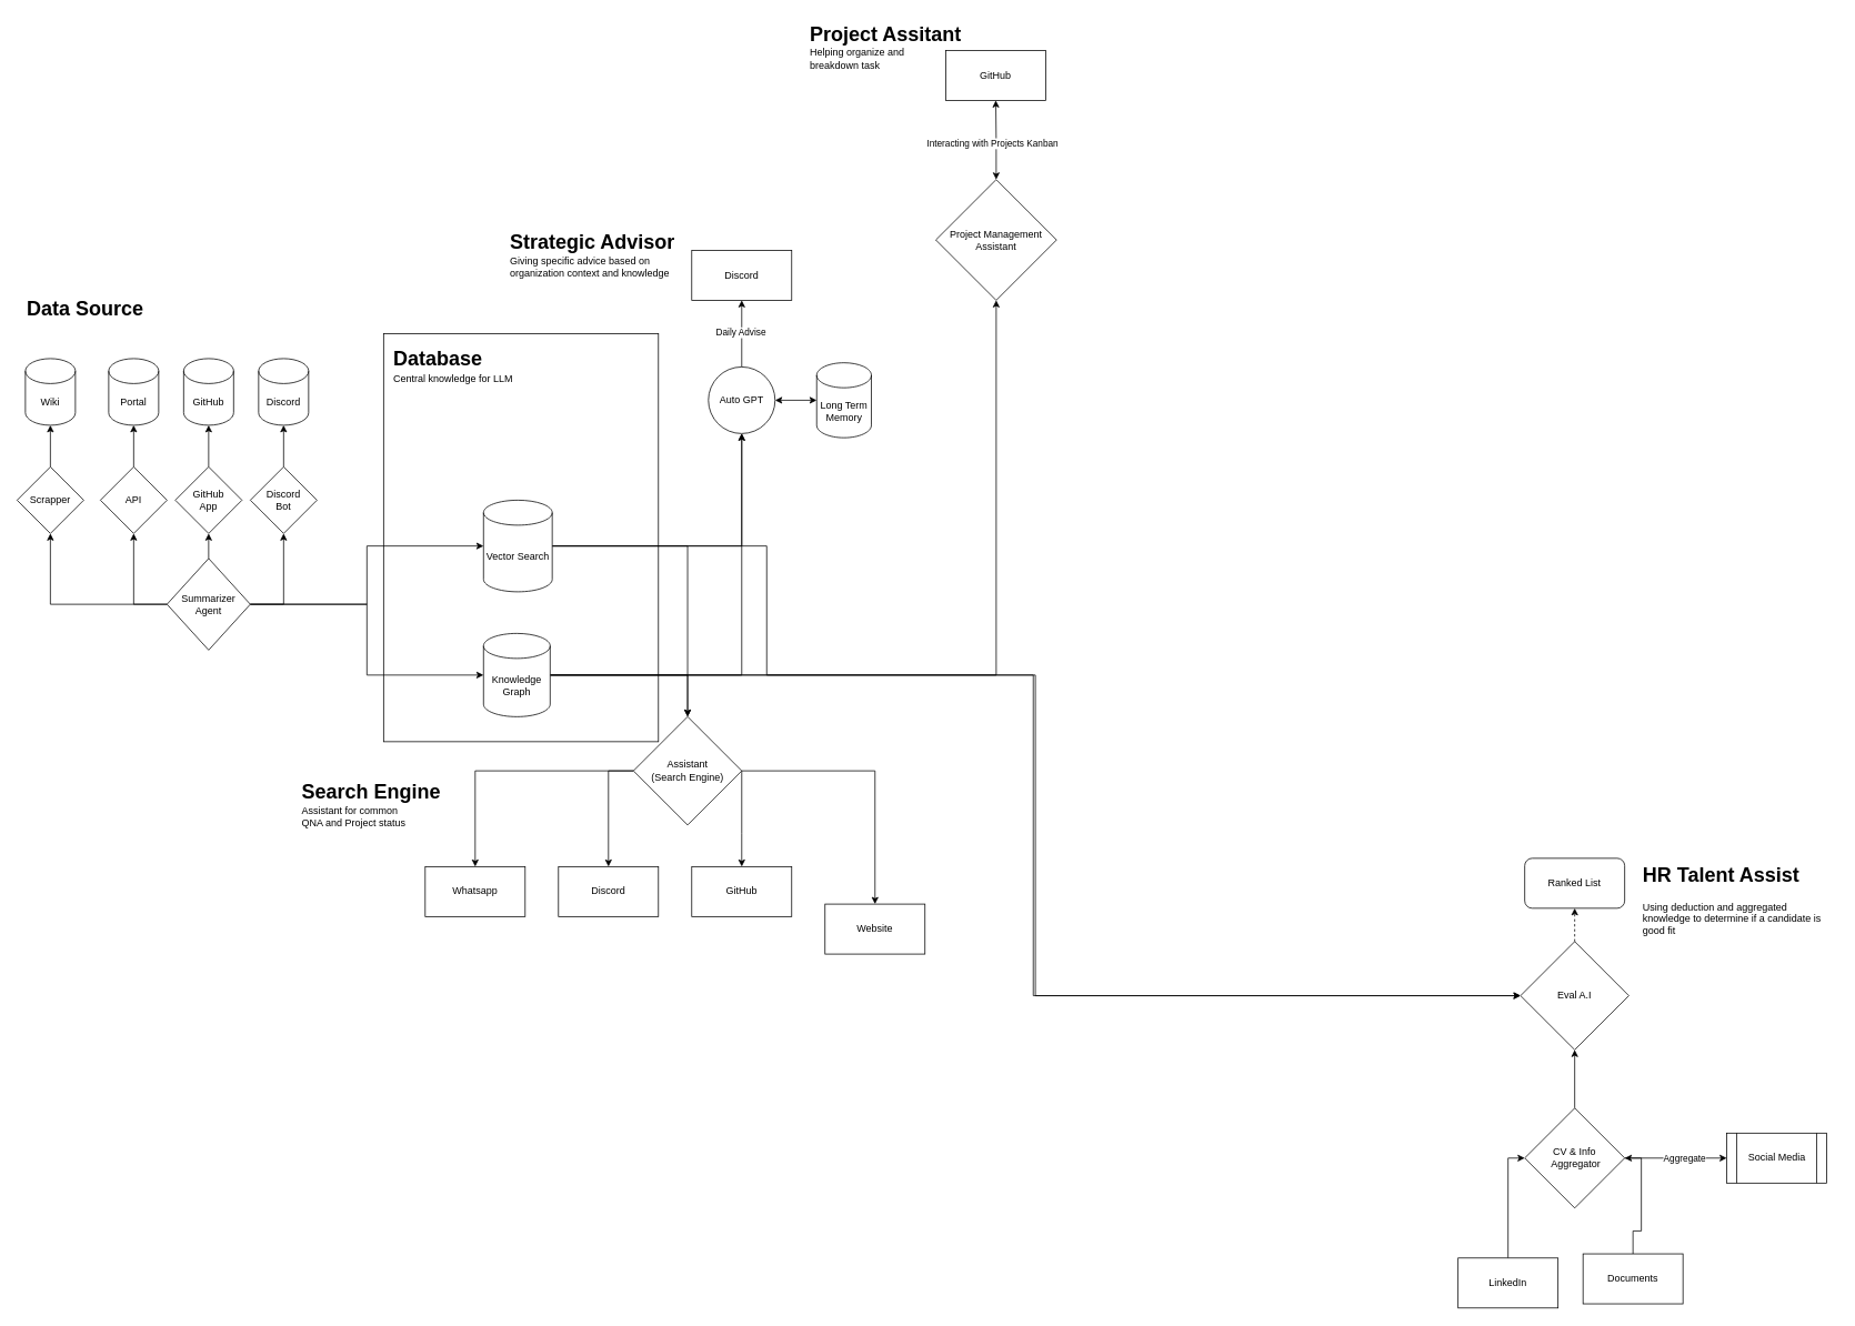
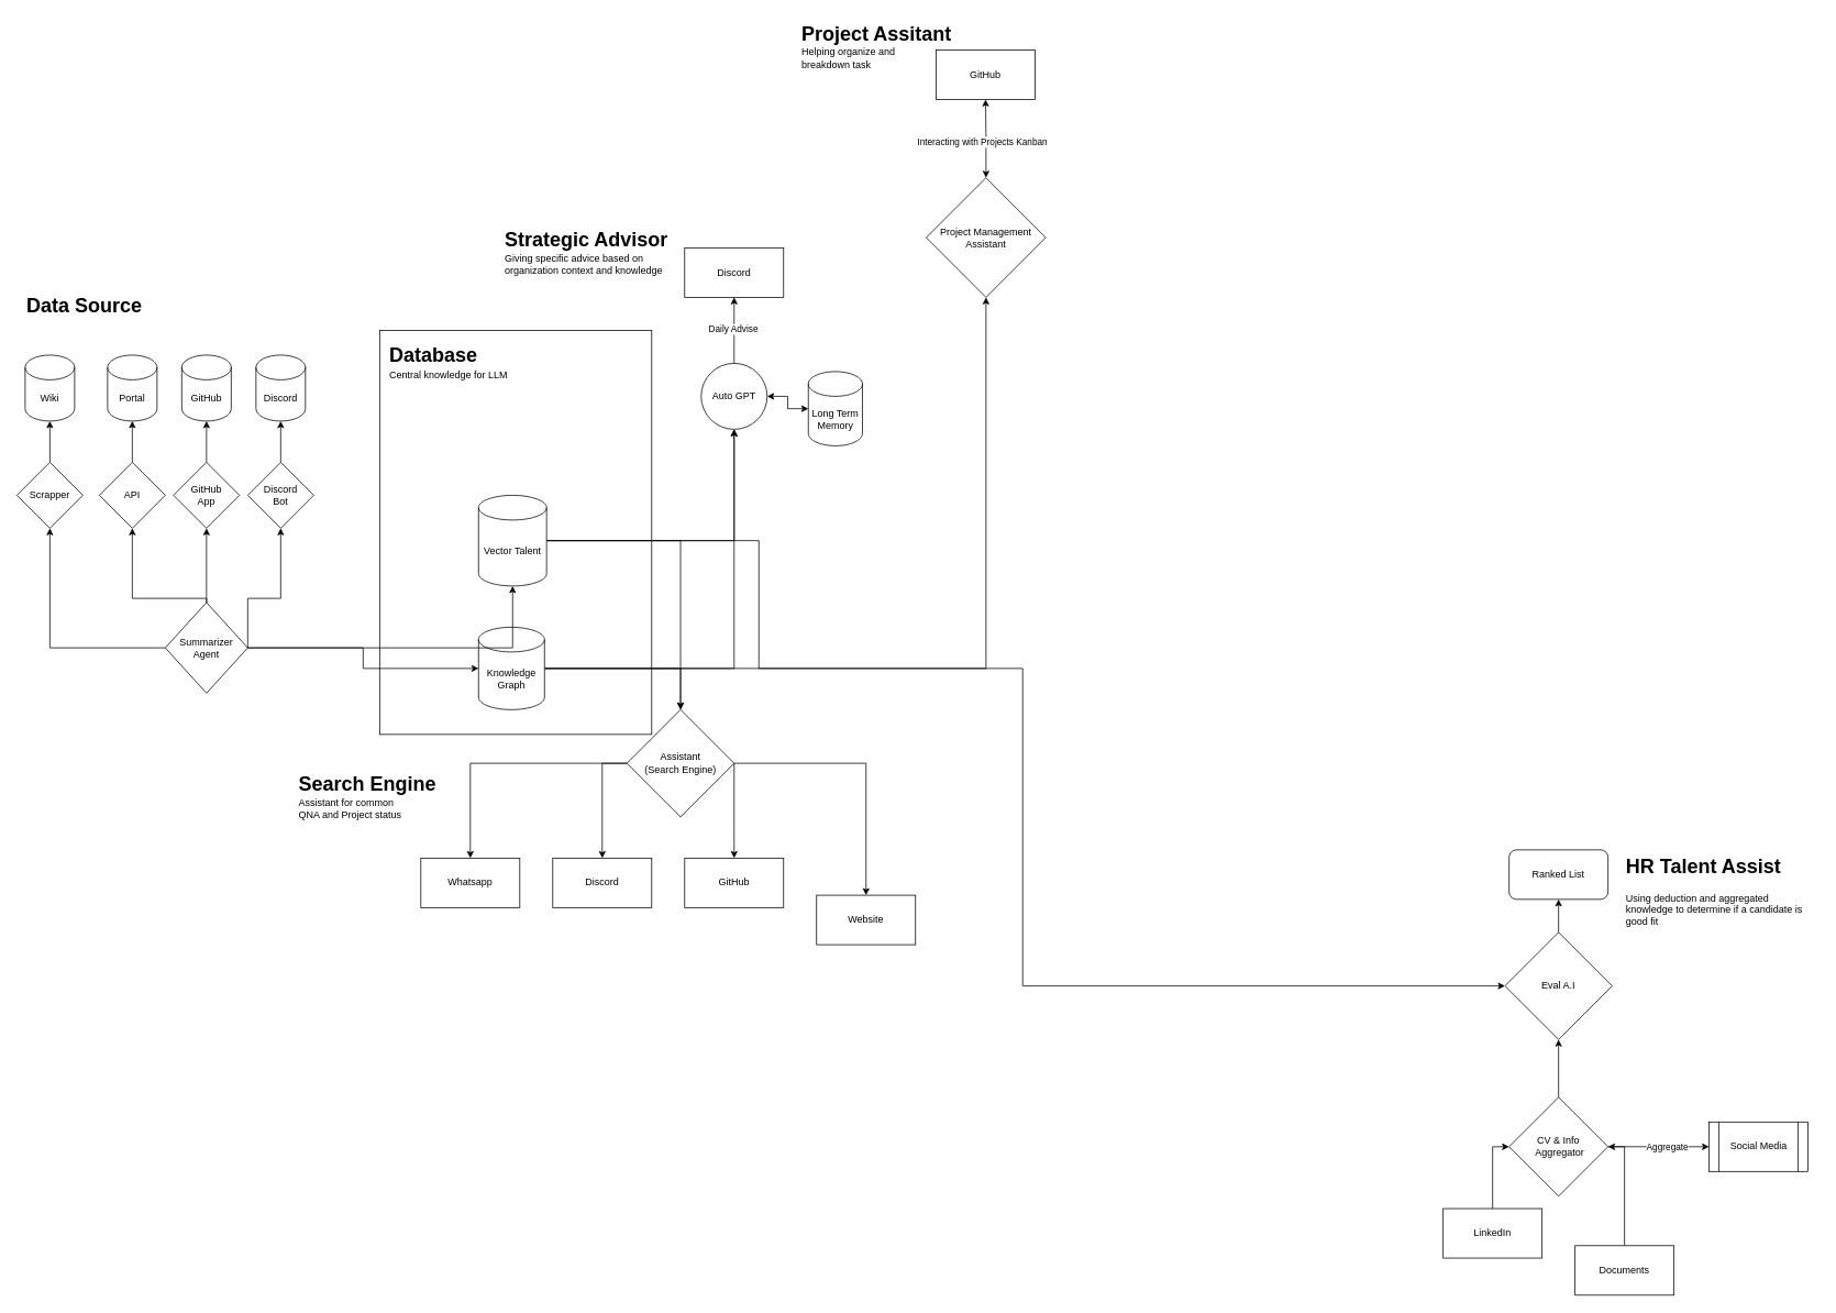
  <mxCell id="0" />
  <mxCell id="1" parent="0" />
  <mxCell id="2" value="" style="rounded=0;whiteSpace=wrap;html=1;" vertex="1" parent="1"><mxGeometry x="460" y="400" width="330" height="490" as="geometry" /></mxCell>
  <mxCell id="3" value="Portal" style="shape=cylinder3;whiteSpace=wrap;html=1;boundedLbl=1;backgroundOutline=1;size=15;" parent="1" vertex="1"><mxGeometry x="130" y="430" width="60" height="80" as="geometry" /></mxCell>
  <mxCell id="4" value="Discord" style="shape=cylinder3;whiteSpace=wrap;html=1;boundedLbl=1;backgroundOutline=1;size=15;" parent="1" vertex="1"><mxGeometry x="310" y="430" width="60" height="80" as="geometry" /></mxCell>
  <mxCell id="5" value="GitHub" style="shape=cylinder3;whiteSpace=wrap;html=1;boundedLbl=1;backgroundOutline=1;size=15;" parent="1" vertex="1"><mxGeometry x="220" y="430" width="60" height="80" as="geometry" /></mxCell>
  <mxCell id="6" value="Wiki" style="shape=cylinder3;whiteSpace=wrap;html=1;boundedLbl=1;backgroundOutline=1;size=15;" parent="1" vertex="1"><mxGeometry x="30" y="430" width="60" height="80" as="geometry" /></mxCell>
  <mxCell id="7" value="&lt;h1 style=&quot;margin-top: 0px;&quot;&gt;Data Source&lt;/h1&gt;" style="text;html=1;whiteSpace=wrap;overflow=hidden;rounded=0;" parent="1" vertex="1"><mxGeometry x="30" y="350" width="150" height="40" as="geometry" /></mxCell>
  <mxCell id="8" value="Whatsapp" style="rounded=0;whiteSpace=wrap;html=1;" parent="1" vertex="1"><mxGeometry x="510" y="1040" width="120" height="60" as="geometry" /></mxCell>
  <mxCell id="9" value="Discord" style="rounded=0;whiteSpace=wrap;html=1;" parent="1" vertex="1"><mxGeometry x="670" y="1040" width="120" height="60" as="geometry" /></mxCell>
  <mxCell id="10" value="GitHub" style="rounded=0;whiteSpace=wrap;html=1;" parent="1" vertex="1"><mxGeometry x="830" y="1040" width="120" height="60" as="geometry" /></mxCell>
  <mxCell id="11" value="Website" style="rounded=0;whiteSpace=wrap;html=1;" parent="1" vertex="1"><mxGeometry x="990" y="1085" width="120" height="60" as="geometry" /></mxCell>
  <mxCell id="12" style="edgeStyle=orthogonalEdgeStyle;rounded=0;orthogonalLoop=1;jettySize=auto;html=1;entryX=0.5;entryY=0;entryDx=0;entryDy=0;" edge="1" parent="1" source="15" target="40"><mxGeometry relative="1" as="geometry"><Array as="points"><mxPoint x="825" y="655" /></Array></mxGeometry></mxCell>
  <mxCell id="13" style="edgeStyle=orthogonalEdgeStyle;rounded=0;orthogonalLoop=1;jettySize=auto;html=1;" edge="1" parent="1" source="15" target="45"><mxGeometry relative="1" as="geometry"><Array as="points"><mxPoint x="890" y="655" /></Array></mxGeometry></mxCell>
  <mxCell id="14" style="edgeStyle=orthogonalEdgeStyle;rounded=0;orthogonalLoop=1;jettySize=auto;html=1;" edge="1" parent="1" source="15" target="68"><mxGeometry relative="1" as="geometry"><Array as="points"><mxPoint x="920" y="655" /><mxPoint x="920" y="810" /><mxPoint x="1240" y="810" /><mxPoint x="1240" y="1195" /></Array></mxGeometry></mxCell>
- <mxCell id="15" value="Vector Search" style="shape=cylinder3;whiteSpace=wrap;html=1;boundedLbl=1;backgroundOutline=1;size=15;" parent="1" vertex="1"><mxGeometry x="580" y="600" width="82.5" height="110" as="geometry" /></mxCell>
+ <mxCell id="15" value="Vector Talent" style="shape=cylinder3;whiteSpace=wrap;html=1;boundedLbl=1;backgroundOutline=1;size=15;" parent="1" vertex="1"><mxGeometry x="580" y="600" width="82.5" height="110" as="geometry" /></mxCell>
  <mxCell id="16" style="edgeStyle=orthogonalEdgeStyle;rounded=0;orthogonalLoop=1;jettySize=auto;html=1;" edge="1" parent="1" source="20" target="40"><mxGeometry relative="1" as="geometry"><Array as="points"><mxPoint x="825" y="810" /></Array></mxGeometry></mxCell>
  <mxCell id="17" style="edgeStyle=orthogonalEdgeStyle;rounded=0;orthogonalLoop=1;jettySize=auto;html=1;entryX=0.5;entryY=1;entryDx=0;entryDy=0;" edge="1" parent="1" source="20" target="45"><mxGeometry relative="1" as="geometry"><Array as="points"><mxPoint x="890" y="810" /></Array></mxGeometry></mxCell>
  <mxCell id="18" style="edgeStyle=orthogonalEdgeStyle;rounded=0;orthogonalLoop=1;jettySize=auto;html=1;" edge="1" parent="1" source="20" target="53"><mxGeometry relative="1" as="geometry" /></mxCell>
- <mxCell id="19" style="edgeStyle=orthogonalEdgeStyle;rounded=0;orthogonalLoop=1;jettySize=auto;html=1;entryX=0;entryY=0.5;entryDx=0;entryDy=0;" edge="1" parent="1" source="20" target="68"><mxGeometry relative="1" as="geometry" /></mxCell>
  <mxCell id="20" value="Knowledge Graph" style="shape=cylinder3;whiteSpace=wrap;html=1;boundedLbl=1;backgroundOutline=1;size=15;" parent="1" vertex="1"><mxGeometry x="580" y="760" width="80" height="100" as="geometry" /></mxCell>
  <mxCell id="21" style="edgeStyle=orthogonalEdgeStyle;rounded=0;orthogonalLoop=1;jettySize=auto;html=1;entryX=0.5;entryY=1;entryDx=0;entryDy=0;entryPerimeter=0;" parent="1" source="29" target="6" edge="1"><mxGeometry relative="1" as="geometry"><mxPoint x="70" y="580" as="targetPoint" /></mxGeometry></mxCell>
  <mxCell id="22" style="edgeStyle=orthogonalEdgeStyle;rounded=0;orthogonalLoop=1;jettySize=auto;html=1;" parent="1" source="35" target="3" edge="1"><mxGeometry relative="1" as="geometry" /></mxCell>
  <mxCell id="23" style="edgeStyle=orthogonalEdgeStyle;rounded=0;orthogonalLoop=1;jettySize=auto;html=1;" parent="1" source="33" target="5" edge="1"><mxGeometry relative="1" as="geometry"><Array as="points" /></mxGeometry></mxCell>
  <mxCell id="24" style="edgeStyle=orthogonalEdgeStyle;rounded=0;orthogonalLoop=1;jettySize=auto;html=1;" parent="1" source="31" target="4" edge="1"><mxGeometry relative="1" as="geometry" /></mxCell>
  <mxCell id="25" style="edgeStyle=orthogonalEdgeStyle;rounded=0;orthogonalLoop=1;jettySize=auto;html=1;" parent="1" source="27" target="15" edge="1"><mxGeometry relative="1" as="geometry" /></mxCell>
  <mxCell id="26" style="edgeStyle=orthogonalEdgeStyle;rounded=0;orthogonalLoop=1;jettySize=auto;html=1;" parent="1" source="27" target="20" edge="1"><mxGeometry relative="1" as="geometry" /></mxCell>
- <mxCell id="27" value="Summarizer Agent" style="rhombus;whiteSpace=wrap;html=1;" parent="1" vertex="1"><mxGeometry x="200" y="670" width="100" height="110" as="geometry" /></mxCell>
+ <mxCell id="27" value="Summarizer Agent" style="rhombus;whiteSpace=wrap;html=1;" parent="1" vertex="1"><mxGeometry x="200" y="730" width="100" height="110" as="geometry" /></mxCell>
  <mxCell id="28" value="" style="edgeStyle=orthogonalEdgeStyle;rounded=0;orthogonalLoop=1;jettySize=auto;html=1;entryX=0.5;entryY=1;entryDx=0;entryDy=0;entryPerimeter=0;" parent="1" source="27" target="29" edge="1"><mxGeometry relative="1" as="geometry"><mxPoint x="60" y="560" as="targetPoint" /><mxPoint x="210" y="700" as="sourcePoint" /></mxGeometry></mxCell>
  <mxCell id="29" value="Scrapper" style="rhombus;whiteSpace=wrap;html=1;" parent="1" vertex="1"><mxGeometry x="20" y="560" width="80" height="80" as="geometry" /></mxCell>
  <mxCell id="30" value="" style="edgeStyle=orthogonalEdgeStyle;rounded=0;orthogonalLoop=1;jettySize=auto;html=1;exitX=1;exitY=0.5;exitDx=0;exitDy=0;" parent="1" source="27" target="31" edge="1"><mxGeometry relative="1" as="geometry"><mxPoint x="290" y="700" as="sourcePoint" /><mxPoint x="390" y="560" as="targetPoint" /><Array as="points"><mxPoint x="340" y="725" /></Array></mxGeometry></mxCell>
  <mxCell id="31" value="Discord&lt;div&gt;Bot&lt;/div&gt;" style="rhombus;whiteSpace=wrap;html=1;" parent="1" vertex="1"><mxGeometry x="300" y="560" width="80" height="80" as="geometry" /></mxCell>
  <mxCell id="32" value="" style="edgeStyle=orthogonalEdgeStyle;rounded=0;orthogonalLoop=1;jettySize=auto;html=1;" parent="1" source="27" target="33" edge="1"><mxGeometry relative="1" as="geometry"><mxPoint x="250" y="660" as="sourcePoint" /><mxPoint x="280" y="560" as="targetPoint" /><Array as="points"><mxPoint x="250" y="610" /><mxPoint x="280" y="610" /></Array></mxGeometry></mxCell>
  <mxCell id="33" value="GitHub&lt;br&gt;App" style="rhombus;whiteSpace=wrap;html=1;" parent="1" vertex="1"><mxGeometry x="210" y="560" width="80" height="80" as="geometry" /></mxCell>
  <mxCell id="34" value="" style="edgeStyle=orthogonalEdgeStyle;rounded=0;orthogonalLoop=1;jettySize=auto;html=1;" parent="1" source="27" target="35" edge="1"><mxGeometry relative="1" as="geometry"><mxPoint x="200" y="725" as="sourcePoint" /><mxPoint x="160" y="520" as="targetPoint" /><Array as="points"><mxPoint x="160" y="725" /></Array></mxGeometry></mxCell>
  <mxCell id="35" value="API" style="rhombus;whiteSpace=wrap;html=1;" parent="1" vertex="1"><mxGeometry x="120" y="560" width="80" height="80" as="geometry" /></mxCell>
  <mxCell id="36" style="edgeStyle=orthogonalEdgeStyle;rounded=0;orthogonalLoop=1;jettySize=auto;html=1;" edge="1" parent="1" source="40" target="8"><mxGeometry relative="1" as="geometry" /></mxCell>
  <mxCell id="37" style="edgeStyle=orthogonalEdgeStyle;rounded=0;orthogonalLoop=1;jettySize=auto;html=1;" edge="1" parent="1" source="40" target="9"><mxGeometry relative="1" as="geometry"><Array as="points"><mxPoint x="730" y="925" /></Array></mxGeometry></mxCell>
  <mxCell id="38" style="edgeStyle=orthogonalEdgeStyle;rounded=0;orthogonalLoop=1;jettySize=auto;html=1;" edge="1" parent="1" source="40" target="10"><mxGeometry relative="1" as="geometry"><Array as="points"><mxPoint x="890" y="1000" /><mxPoint x="890" y="1000" /></Array></mxGeometry></mxCell>
  <mxCell id="39" style="edgeStyle=orthogonalEdgeStyle;rounded=0;orthogonalLoop=1;jettySize=auto;html=1;" edge="1" parent="1" source="40" target="11"><mxGeometry relative="1" as="geometry" /></mxCell>
  <mxCell id="40" value="Assistant&lt;div&gt;(Search Engine)&lt;/div&gt;" style="rhombus;whiteSpace=wrap;html=1;" parent="1" vertex="1"><mxGeometry x="760" y="860" width="130" height="130" as="geometry" /></mxCell>
- <mxCell id="41" value="Long Term Memory" style="shape=cylinder3;whiteSpace=wrap;html=1;boundedLbl=1;backgroundOutline=1;size=15;" vertex="1" parent="1"><mxGeometry x="980" y="435" width="65.63" height="90" as="geometry" /></mxCell>
+ <mxCell id="41" value="Long Term Memory" style="shape=cylinder3;whiteSpace=wrap;html=1;boundedLbl=1;backgroundOutline=1;size=15;" vertex="1" parent="1"><mxGeometry x="980" y="450" width="65.63" height="90" as="geometry" /></mxCell>
  <mxCell id="42" style="edgeStyle=orthogonalEdgeStyle;rounded=0;orthogonalLoop=1;jettySize=auto;html=1;strokeColor=default;startArrow=classic;startFill=1;" edge="1" parent="1" source="45" target="41"><mxGeometry relative="1" as="geometry" /></mxCell>
  <mxCell id="43" style="edgeStyle=orthogonalEdgeStyle;rounded=0;orthogonalLoop=1;jettySize=auto;html=1;" edge="1" parent="1" source="45" target="47"><mxGeometry relative="1" as="geometry" /></mxCell>
  <mxCell id="44" value="Daily Advise" style="edgeLabel;html=1;align=center;verticalAlign=middle;resizable=0;points=[];" vertex="1" connectable="0" parent="43"><mxGeometry x="0.039" y="2" relative="1" as="geometry"><mxPoint as="offset" /></mxGeometry></mxCell>
  <mxCell id="45" value="Auto GPT" style="ellipse;whiteSpace=wrap;html=1;aspect=fixed;" vertex="1" parent="1"><mxGeometry x="850" y="440" width="80" height="80" as="geometry" /></mxCell>
  <mxCell id="46" value="&lt;h1 style=&quot;margin-top: 0px;&quot;&gt;Strategic Advisor&lt;/h1&gt;" style="text;html=1;whiteSpace=wrap;overflow=hidden;rounded=0;" vertex="1" parent="1"><mxGeometry x="610" y="270" width="207.5" height="60" as="geometry" /></mxCell>
  <mxCell id="47" value="Discord" style="rounded=0;whiteSpace=wrap;html=1;" vertex="1" parent="1"><mxGeometry x="830" y="300" width="120" height="60" as="geometry" /></mxCell>
  <mxCell id="48" value="&lt;h1 style=&quot;margin-top: 0px;&quot;&gt;Search Engine&lt;/h1&gt;" style="text;html=1;whiteSpace=wrap;overflow=hidden;rounded=0;" vertex="1" parent="1"><mxGeometry x="360" y="930" width="180" height="60" as="geometry" /></mxCell>
  <mxCell id="49" value="GitHub" style="rounded=0;whiteSpace=wrap;html=1;" vertex="1" parent="1"><mxGeometry x="1135" y="60" width="120" height="60" as="geometry" /></mxCell>
  <mxCell id="50" value="&lt;h1 style=&quot;margin-top: 0px;&quot;&gt;Database&lt;/h1&gt;" style="text;html=1;whiteSpace=wrap;overflow=hidden;rounded=0;" vertex="1" parent="1"><mxGeometry x="470" y="410" width="150" height="40" as="geometry" /></mxCell>
  <mxCell id="51" style="edgeStyle=orthogonalEdgeStyle;rounded=0;orthogonalLoop=1;jettySize=auto;html=1;entryX=0.5;entryY=1;entryDx=0;entryDy=0;startArrow=classic;startFill=1;" edge="1" parent="1" source="53" target="49"><mxGeometry relative="1" as="geometry" /></mxCell>
  <mxCell id="52" value="Interacting with Projects Kanban" style="edgeLabel;html=1;align=center;verticalAlign=middle;resizable=0;points=[];" vertex="1" connectable="0" parent="51"><mxGeometry x="-0.1" y="5" relative="1" as="geometry"><mxPoint y="-1" as="offset" /></mxGeometry></mxCell>
  <mxCell id="53" value="Project Management Assistant" style="rhombus;whiteSpace=wrap;html=1;" vertex="1" parent="1"><mxGeometry x="1123" y="215" width="145" height="145" as="geometry" /></mxCell>
  <mxCell id="54" value="&lt;h1 style=&quot;margin-top: 0px;&quot;&gt;Project Assitant&lt;/h1&gt;" style="text;html=1;whiteSpace=wrap;overflow=hidden;rounded=0;" vertex="1" parent="1"><mxGeometry x="970" y="20" width="240" height="60" as="geometry" /></mxCell>
  <mxCell id="55" value="Helping organize and breakdown task" style="text;html=1;align=left;verticalAlign=middle;whiteSpace=wrap;rounded=0;" vertex="1" parent="1"><mxGeometry x="970" y="50" width="130" height="40" as="geometry" /></mxCell>
  <mxCell id="56" value="Giving specific advice based on organization context and knowledge" style="text;html=1;align=left;verticalAlign=middle;whiteSpace=wrap;rounded=0;" vertex="1" parent="1"><mxGeometry x="610" y="300" width="210" height="40" as="geometry" /></mxCell>
  <mxCell id="57" value="Central knowledge for LLM" style="text;html=1;align=left;verticalAlign=middle;whiteSpace=wrap;rounded=0;" vertex="1" parent="1"><mxGeometry x="470" y="440" width="160" height="30" as="geometry" /></mxCell>
  <mxCell id="58" value="Assistant for common QNA and Project status" style="text;html=1;align=left;verticalAlign=middle;whiteSpace=wrap;rounded=0;" vertex="1" parent="1"><mxGeometry x="360" y="960" width="130" height="40" as="geometry" /></mxCell>
  <mxCell id="59" style="edgeStyle=orthogonalEdgeStyle;rounded=0;orthogonalLoop=1;jettySize=auto;html=1;entryX=0.5;entryY=1;entryDx=0;entryDy=0;" edge="1" parent="1" source="62" target="68"><mxGeometry relative="1" as="geometry" /></mxCell>
  <mxCell id="60" style="edgeStyle=orthogonalEdgeStyle;rounded=0;orthogonalLoop=1;jettySize=auto;html=1;" edge="1" parent="1" source="62" target="71"><mxGeometry relative="1" as="geometry" /></mxCell>
  <mxCell id="61" value="Aggregate" style="edgeLabel;html=1;align=center;verticalAlign=middle;resizable=0;points=[];" vertex="1" connectable="0" parent="60"><mxGeometry x="0.158" relative="1" as="geometry"><mxPoint as="offset" /></mxGeometry></mxCell>
  <mxCell id="62" value="CV &amp;amp; Info&lt;div&gt;&amp;nbsp;Aggregator&lt;/div&gt;" style="rhombus;whiteSpace=wrap;html=1;" vertex="1" parent="1"><mxGeometry x="1830" y="1330" width="120" height="120" as="geometry" /></mxCell>
  <mxCell id="63" style="edgeStyle=orthogonalEdgeStyle;rounded=0;orthogonalLoop=1;jettySize=auto;html=1;entryX=0;entryY=0.5;entryDx=0;entryDy=0;" edge="1" parent="1" source="64" target="62"><mxGeometry relative="1" as="geometry" /></mxCell>
- <mxCell id="64" value="LinkedIn" style="rounded=0;whiteSpace=wrap;html=1;" vertex="1" parent="1"><mxGeometry x="1750" y="1510" width="120" height="60" as="geometry" /></mxCell>
+ <mxCell id="64" value="LinkedIn" style="rounded=0;whiteSpace=wrap;html=1;" vertex="1" parent="1"><mxGeometry x="1750" y="1465" width="120" height="60" as="geometry" /></mxCell>
  <mxCell id="65" style="edgeStyle=orthogonalEdgeStyle;rounded=0;orthogonalLoop=1;jettySize=auto;html=1;entryX=1;entryY=0.5;entryDx=0;entryDy=0;" edge="1" parent="1" source="66" target="62"><mxGeometry relative="1" as="geometry" /></mxCell>
- <mxCell id="66" value="Documents" style="rounded=0;whiteSpace=wrap;html=1;" vertex="1" parent="1"><mxGeometry x="1900" y="1505" width="120" height="60" as="geometry" /></mxCell>
- <mxCell id="67" style="edgeStyle=orthogonalEdgeStyle;rounded=0;orthogonalLoop=1;jettySize=auto;html=1;entryX=0.5;entryY=1;entryDx=0;entryDy=0;dashed=1;" edge="1" parent="1" source="68" target="69"><mxGeometry relative="1" as="geometry" /></mxCell>
+ <mxCell id="66" value="Documents" style="rounded=0;whiteSpace=wrap;html=1;" vertex="1" parent="1"><mxGeometry x="1910" y="1510" width="120" height="60" as="geometry" /></mxCell>
+ <mxCell id="67" style="edgeStyle=orthogonalEdgeStyle;rounded=0;orthogonalLoop=1;jettySize=auto;html=1;entryX=0.5;entryY=1;entryDx=0;entryDy=0;" edge="1" parent="1" source="68" target="69"><mxGeometry relative="1" as="geometry" /></mxCell>
  <mxCell id="68" value="Eval A.I" style="rhombus;whiteSpace=wrap;html=1;" vertex="1" parent="1"><mxGeometry x="1825" y="1130" width="130" height="130" as="geometry" /></mxCell>
  <mxCell id="69" value="Ranked List" style="rounded=1;whiteSpace=wrap;html=1;" vertex="1" parent="1"><mxGeometry x="1830" y="1030" width="120" height="60" as="geometry" /></mxCell>
  <mxCell id="70" value="&lt;h1 style=&quot;margin-top: 0px;&quot;&gt;HR Talent Assist&lt;/h1&gt;&lt;p&gt;Using deduction and aggregated knowledge to determine if a candidate is good fit&lt;/p&gt;" style="text;html=1;whiteSpace=wrap;overflow=hidden;rounded=0;" vertex="1" parent="1"><mxGeometry x="1970" y="1030" width="235" height="120" as="geometry" /></mxCell>
  <mxCell id="71" value="Social Media" style="shape=process;whiteSpace=wrap;html=1;backgroundOutline=1;" vertex="1" parent="1"><mxGeometry x="2072.5" y="1360" width="120" height="60" as="geometry" /></mxCell>
